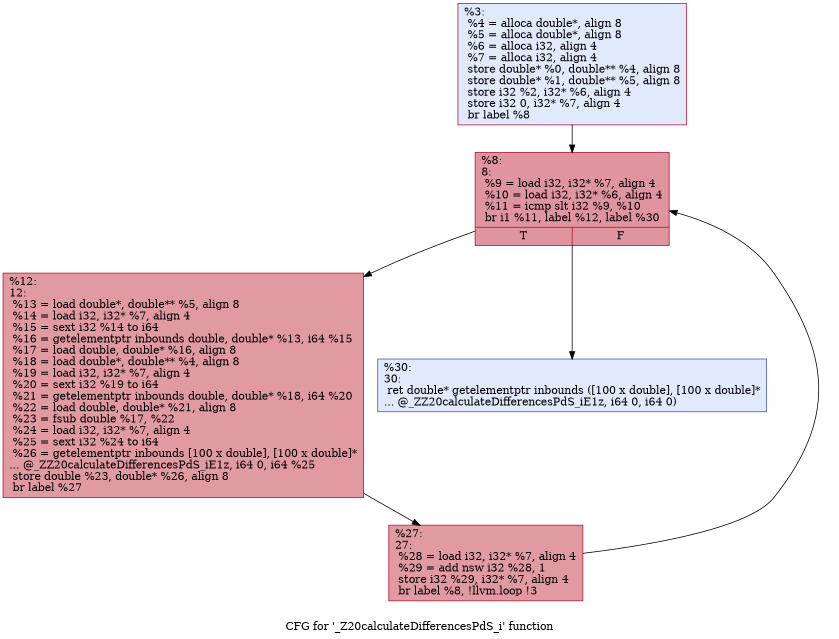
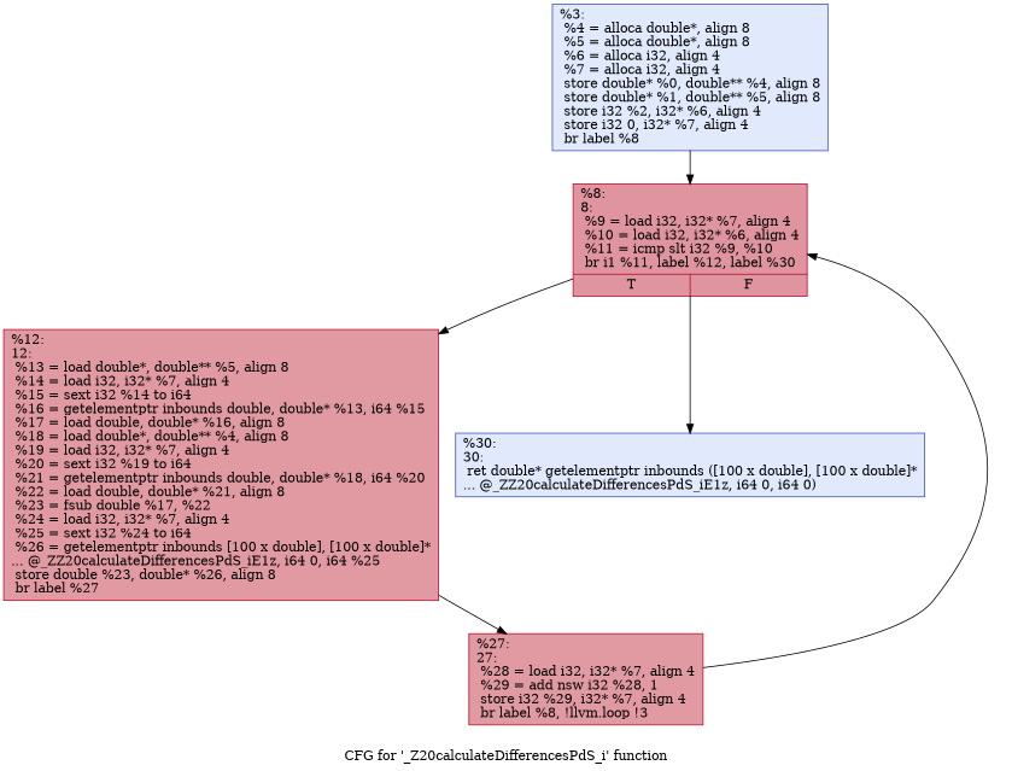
  digraph {
    label="CFG for '_Z20calculateDifferencesPdS_i' function"
    node [color="#b70d28ff" fillcolor="#b9d0f970" shape=record style=filled]
-   n1 [label="{%3:\l  %4 = alloca double*, align 8\l  %5 = alloca double*, align 8\l  %6 = alloca i32, align 4\l  %7 = alloca i32, align 4\l  store double* %0, double** %4, align 8\l  store double* %1, double** %5, align 8\l  store i32 %2, i32* %6, align 4\l  store i32 0, i32* %7, align 4\l  br label %8\l}"]
+   n1 [color="#3d50c3ff" label="{%3:\l  %4 = alloca double*, align 8\l  %5 = alloca double*, align 8\l  %6 = alloca i32, align 4\l  %7 = alloca i32, align 4\l  store double* %0, double** %4, align 8\l  store double* %1, double** %5, align 8\l  store i32 %2, i32* %6, align 4\l  store i32 0, i32* %7, align 4\l  br label %8\l}"]
    n2 [fillcolor="#b70d2870" label="{%8:\l8:                                                \l  %9 = load i32, i32* %7, align 4\l  %10 = load i32, i32* %6, align 4\l  %11 = icmp slt i32 %9, %10\l  br i1 %11, label %12, label %30\l|{<s0>T|<s1>F}}"]
    n3 [fillcolor="#bb1b2c70" label="{%12:\l12:                                               \l  %13 = load double*, double** %5, align 8\l  %14 = load i32, i32* %7, align 4\l  %15 = sext i32 %14 to i64\l  %16 = getelementptr inbounds double, double* %13, i64 %15\l  %17 = load double, double* %16, align 8\l  %18 = load double*, double** %4, align 8\l  %19 = load i32, i32* %7, align 4\l  %20 = sext i32 %19 to i64\l  %21 = getelementptr inbounds double, double* %18, i64 %20\l  %22 = load double, double* %21, align 8\l  %23 = fsub double %17, %22\l  %24 = load i32, i32* %7, align 4\l  %25 = sext i32 %24 to i64\l  %26 = getelementptr inbounds [100 x double], [100 x double]*\l... @_ZZ20calculateDifferencesPdS_iE1z, i64 0, i64 %25\l  store double %23, double* %26, align 8\l  br label %27\l}"]
    n4 [color="#3d50c3ff" label="{%30:\l30:                                               \l  ret double* getelementptr inbounds ([100 x double], [100 x double]*\l... @_ZZ20calculateDifferencesPdS_iE1z, i64 0, i64 0)\l}"]
    n5 [fillcolor="#bb1b2c70" label="{%27:\l27:                                               \l  %28 = load i32, i32* %7, align 4\l  %29 = add nsw i32 %28, 1\l  store i32 %29, i32* %7, align 4\l  br label %8, !llvm.loop !3\l}"]
    n1 -> n2
    n2 -> n3
    n2 -> n4
    n3 -> n5
    n5 -> n2
  }
